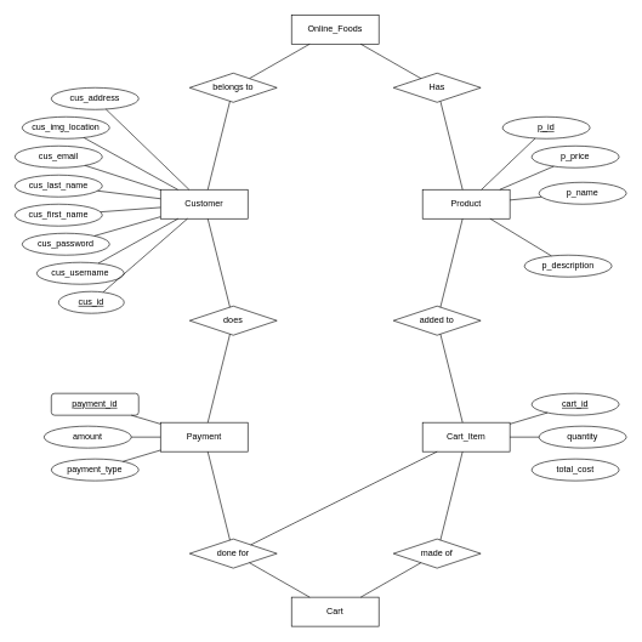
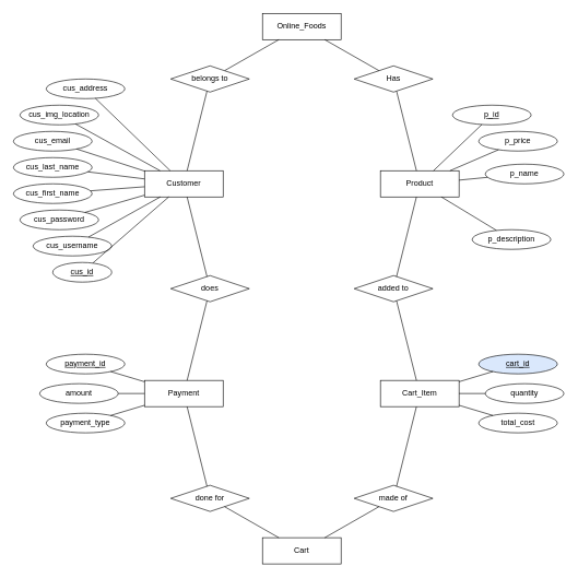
  <mxCell id="0" />
  <mxCell id="1" parent="0" />
  <mxCell id="2" style="edgeStyle=none;rounded=0;orthogonalLoop=1;jettySize=auto;html=1;shape=link;strokeColor=none;" parent="1" source="3" target="6" edge="1"><mxGeometry relative="1" as="geometry" /></mxCell>
  <mxCell id="3" value="Customer" style="rounded=0;whiteSpace=wrap;html=1;" parent="1" vertex="1"><mxGeometry x="220" y="260" width="120" height="40" as="geometry" /></mxCell>
  <mxCell id="4" value="cus_username" style="ellipse;whiteSpace=wrap;html=1;" parent="1" vertex="1"><mxGeometry x="50" y="360" width="120" height="30" as="geometry" /></mxCell>
  <mxCell id="5" value="cus_first_name" style="ellipse;whiteSpace=wrap;html=1;" parent="1" vertex="1"><mxGeometry y="280" width="120" height="30" as="geometry" x="20" /></mxCell>
  <mxCell id="6" value="cus_last_name" style="ellipse;whiteSpace=wrap;html=1;" parent="1" vertex="1"><mxGeometry y="240" width="120" height="30" as="geometry" x="20" /></mxCell>
  <mxCell id="7" value="cus_password" style="ellipse;whiteSpace=wrap;html=1;" parent="1" vertex="1"><mxGeometry x="30" y="320" width="120" height="30" as="geometry" /></mxCell>
  <mxCell id="8" value="cus_address" style="ellipse;whiteSpace=wrap;html=1;" parent="1" vertex="1"><mxGeometry x="70" y="120" width="120" height="30" as="geometry" /></mxCell>
  <mxCell id="9" value="cus_email" style="ellipse;whiteSpace=wrap;html=1;" parent="1" vertex="1"><mxGeometry y="200" width="120" height="30" as="geometry" x="20" /></mxCell>
  <mxCell id="10" value="" style="endArrow=none;html=1;" parent="1" source="3" target="4" edge="1"><mxGeometry width="50" height="50" relative="1" as="geometry"><mxPoint x="340" y="230" as="sourcePoint" /><mxPoint x="390" y="180" as="targetPoint" /></mxGeometry></mxCell>
  <mxCell id="11" value="" style="endArrow=none;html=1;" parent="1" source="3" target="7" edge="1"><mxGeometry width="50" height="50" relative="1" as="geometry"><mxPoint x="270" y="266.087" as="sourcePoint" /><mxPoint x="158.057" y="258.786" as="targetPoint" /></mxGeometry></mxCell>
  <mxCell id="12" value="" style="endArrow=none;html=1;" parent="1" source="3" target="5" edge="1"><mxGeometry width="50" height="50" relative="1" as="geometry"><mxPoint x="284.667" y="250" as="sourcePoint" /><mxPoint x="189.581" y="208.05" as="targetPoint" /></mxGeometry></mxCell>
  <mxCell id="13" value="" style="endArrow=none;html=1;" parent="1" source="3" target="6" edge="1"><mxGeometry width="50" height="50" relative="1" as="geometry"><mxPoint x="322.381" y="250" as="sourcePoint" /><mxPoint x="470" y="170" as="targetPoint" /></mxGeometry></mxCell>
  <mxCell id="14" value="" style="endArrow=none;html=1;" parent="1" source="3" target="8" edge="1"><mxGeometry width="50" height="50" relative="1" as="geometry"><mxPoint x="346.842" y="250" as="sourcePoint" /><mxPoint x="397.639" y="189.678" as="targetPoint" /></mxGeometry></mxCell>
  <mxCell id="15" value="" style="endArrow=none;html=1;" parent="1" source="3" target="9" edge="1"><mxGeometry width="50" height="50" relative="1" as="geometry"><mxPoint x="380" y="430" as="sourcePoint" /><mxPoint x="460.298" y="432.007" as="targetPoint" /></mxGeometry></mxCell>
  <mxCell id="16" value="does" style="rhombus;whiteSpace=wrap;html=1;" parent="1" vertex="1"><mxGeometry x="260" y="420" width="120" height="40" as="geometry" /></mxCell>
  <mxCell id="17" value="Payment" style="rounded=0;whiteSpace=wrap;html=1;" parent="1" vertex="1"><mxGeometry x="220" y="580" width="120" height="40" as="geometry" /></mxCell>
- <mxCell id="18" value="&lt;u&gt;payment_id&lt;/u&gt;" style="whiteSpace=wrap;html=1;rounded=1;" parent="1" vertex="1"><mxGeometry x="70" y="540" width="120" height="30" as="geometry" /></mxCell>
+ <mxCell id="18" value="&lt;u&gt;payment_id&lt;/u&gt;" style="ellipse;whiteSpace=wrap;html=1;" parent="1" vertex="1"><mxGeometry x="70" y="540" width="120" height="30" as="geometry" /></mxCell>
  <mxCell id="19" value="amount" style="ellipse;whiteSpace=wrap;html=1;" parent="1" vertex="1"><mxGeometry x="60" y="585" width="120" height="30" as="geometry" /></mxCell>
  <mxCell id="20" value="payment_type" style="ellipse;whiteSpace=wrap;html=1;" parent="1" vertex="1"><mxGeometry x="70" y="630" width="120" height="30" as="geometry" /></mxCell>
  <mxCell id="21" value="" style="endArrow=none;html=1;" parent="1" source="17" target="18" edge="1"><mxGeometry width="50" height="50" relative="1" as="geometry"><mxPoint x="270" y="434.587" as="sourcePoint" /><mxPoint x="158.057" y="427.286" as="targetPoint" /></mxGeometry></mxCell>
  <mxCell id="22" value="" style="endArrow=none;html=1;" parent="1" source="17" target="19" edge="1"><mxGeometry width="50" height="50" relative="1" as="geometry"><mxPoint x="255" y="603.5" as="sourcePoint" /><mxPoint x="173.004" y="583.96" as="targetPoint" /></mxGeometry></mxCell>
  <mxCell id="23" value="" style="endArrow=none;html=1;" parent="1" source="17" target="20" edge="1"><mxGeometry width="50" height="50" relative="1" as="geometry"><mxPoint x="255" y="616.878" as="sourcePoint" /><mxPoint x="189.652" y="615.112" as="targetPoint" /></mxGeometry></mxCell>
  <mxCell id="24" value="" style="endArrow=none;html=1;" parent="1" source="17" target="16" edge="1"><mxGeometry width="50" height="50" relative="1" as="geometry"><mxPoint x="255" y="603.905" as="sourcePoint" /><mxPoint x="173.004" y="583.96" as="targetPoint" /></mxGeometry></mxCell>
  <mxCell id="25" value="" style="endArrow=none;html=1;" parent="1" source="3" target="16" edge="1"><mxGeometry width="50" height="50" relative="1" as="geometry"><mxPoint x="316.25" y="448.5" as="sourcePoint" /><mxPoint x="340" y="508.5" as="targetPoint" /></mxGeometry></mxCell>
  <mxCell id="26" value="done for" style="rhombus;whiteSpace=wrap;html=1;" parent="1" vertex="1"><mxGeometry x="260" y="740" width="120" height="40" as="geometry" /></mxCell>
  <mxCell id="27" value="Cart" style="rounded=0;whiteSpace=wrap;html=1;" parent="1" vertex="1"><mxGeometry x="400" y="820" width="120" height="40" as="geometry" /></mxCell>
  <mxCell id="28" value="" style="endArrow=none;html=1;" parent="1" source="17" target="26" edge="1"><mxGeometry width="50" height="50" relative="1" as="geometry"><mxPoint x="345" y="430" as="sourcePoint" /><mxPoint x="345" y="370" as="targetPoint" /></mxGeometry></mxCell>
  <mxCell id="29" value="" style="endArrow=none;html=1;" parent="1" source="27" target="26" edge="1"><mxGeometry width="50" height="50" relative="1" as="geometry"><mxPoint x="374" y="705" as="sourcePoint" /><mxPoint x="370.984" y="765.328" as="targetPoint" /></mxGeometry></mxCell>
  <mxCell id="30" value="Cart_Item" style="rounded=0;whiteSpace=wrap;html=1;" parent="1" vertex="1"><mxGeometry x="580" y="580" width="120" height="40" as="geometry" /></mxCell>
  <mxCell id="31" value="made of" style="rhombus;whiteSpace=wrap;html=1;" parent="1" vertex="1"><mxGeometry x="540" y="740" width="120" height="40" as="geometry" /></mxCell>
  <mxCell id="32" value="" style="endArrow=none;html=1;" parent="1" source="27" target="31" edge="1"><mxGeometry width="50" height="50" relative="1" as="geometry"><mxPoint x="360" y="855" as="sourcePoint" /><mxPoint x="370" y="805" as="targetPoint" /></mxGeometry></mxCell>
  <mxCell id="33" value="" style="endArrow=none;html=1;" parent="1" source="30" target="31" edge="1"><mxGeometry width="50" height="50" relative="1" as="geometry"><mxPoint x="340" y="630" as="sourcePoint" /><mxPoint x="520" y="580" as="targetPoint" /></mxGeometry></mxCell>
  <mxCell id="34" value="quantity" style="ellipse;whiteSpace=wrap;html=1;" parent="1" vertex="1"><mxGeometry x="740" y="585" width="120" height="30" as="geometry" /></mxCell>
- <mxCell id="35" value="&lt;u&gt;cart_id&lt;/u&gt;" style="ellipse;whiteSpace=wrap;html=1;" parent="1" vertex="1"><mxGeometry x="730" y="540" width="120" height="30" as="geometry" /></mxCell>
+ <mxCell id="35" value="&lt;u&gt;cart_id&lt;/u&gt;" style="ellipse;whiteSpace=wrap;html=1;fillColor=#dae8fc;" parent="1" vertex="1"><mxGeometry x="730" y="540" width="120" height="30" as="geometry" /></mxCell>
  <mxCell id="36" value="total_cost" style="ellipse;whiteSpace=wrap;html=1;" parent="1" vertex="1"><mxGeometry x="730" y="630" width="120" height="30" as="geometry" /></mxCell>
  <mxCell id="37" value="" style="endArrow=none;html=1;" parent="1" source="30" target="34" edge="1"><mxGeometry width="50" height="50" relative="1" as="geometry"><mxPoint x="602.5" y="695" as="sourcePoint" /><mxPoint x="513.077" y="742.692" as="targetPoint" /></mxGeometry></mxCell>
  <mxCell id="38" value="" style="endArrow=none;html=1;" parent="1" source="30" target="35" edge="1"><mxGeometry width="50" height="50" relative="1" as="geometry"><mxPoint x="666.667" y="655" as="sourcePoint" /><mxPoint x="701.026" y="629.23" as="targetPoint" /></mxGeometry></mxCell>
- <mxCell id="39" value="" style="endArrow=none;html=1;" parent="1" source="30" target="26" edge="1"><mxGeometry width="50" height="50" relative="1" as="geometry"><mxPoint x="700" y="672.857" as="sourcePoint" /><mxPoint x="720.603" y="672.121" as="targetPoint" /></mxGeometry></mxCell>
+ <mxCell id="39" value="" style="endArrow=none;html=1;" parent="1" source="30" target="36" edge="1"><mxGeometry width="50" height="50" relative="1" as="geometry"><mxPoint x="700" y="672.857" as="sourcePoint" /><mxPoint x="720.603" y="672.121" as="targetPoint" /></mxGeometry></mxCell>
  <mxCell id="40" value="Product" style="rounded=0;whiteSpace=wrap;html=1;" parent="1" vertex="1"><mxGeometry x="580" y="260" width="120" height="40" as="geometry" /></mxCell>
  <mxCell id="41" value="p_id" style="ellipse;whiteSpace=wrap;html=1;fontStyle=4" parent="1" vertex="1"><mxGeometry x="690" y="160" width="120" height="30" as="geometry" /></mxCell>
  <mxCell id="42" value="p_price" style="ellipse;whiteSpace=wrap;html=1;" parent="1" vertex="1"><mxGeometry x="730" y="200" width="120" height="30" as="geometry" /></mxCell>
  <mxCell id="43" value="p_name" style="ellipse;whiteSpace=wrap;html=1;" parent="1" vertex="1"><mxGeometry x="740" y="250" width="120" height="30" as="geometry" /></mxCell>
  <mxCell id="44" value="p_description" style="ellipse;whiteSpace=wrap;html=1;" parent="1" vertex="1"><mxGeometry x="720" y="350" width="120" height="30" as="geometry" /></mxCell>
  <mxCell id="45" value="" style="endArrow=none;html=1;" parent="1" source="44" target="40" edge="1"><mxGeometry width="50" height="50" relative="1" as="geometry"><mxPoint x="856.501" y="330" as="sourcePoint" /><mxPoint x="890.686" y="304.202" as="targetPoint" /></mxGeometry></mxCell>
  <mxCell id="46" value="" style="endArrow=none;html=1;" parent="1" source="43" target="40" edge="1"><mxGeometry width="50" height="50" relative="1" as="geometry"><mxPoint x="998.61" y="180.986" as="sourcePoint" /><mxPoint x="950.769" y="150" as="targetPoint" /></mxGeometry></mxCell>
  <mxCell id="47" value="" style="endArrow=none;html=1;" parent="1" source="42" target="40" edge="1"><mxGeometry width="50" height="50" relative="1" as="geometry"><mxPoint x="1013.699" y="139.814" as="sourcePoint" /><mxPoint x="980" y="136" as="targetPoint" /></mxGeometry></mxCell>
  <mxCell id="48" value="" style="endArrow=none;html=1;" parent="1" source="41" target="40" edge="1"><mxGeometry width="50" height="50" relative="1" as="geometry"><mxPoint x="1014.902" y="78.625" as="sourcePoint" /><mxPoint x="956.923" y="110" as="targetPoint" /></mxGeometry></mxCell>
  <mxCell id="49" value="added to" style="rhombus;whiteSpace=wrap;html=1;" parent="1" vertex="1"><mxGeometry x="540" y="420" width="120" height="40" as="geometry" /></mxCell>
  <mxCell id="50" value="" style="endArrow=none;html=1;" parent="1" source="49" target="30" edge="1"><mxGeometry width="50" height="50" relative="1" as="geometry"><mxPoint x="696.501" y="490" as="sourcePoint" /><mxPoint x="730.686" y="464.202" as="targetPoint" /></mxGeometry></mxCell>
  <mxCell id="51" value="" style="endArrow=none;html=1;" parent="1" source="49" target="40" edge="1"><mxGeometry width="50" height="50" relative="1" as="geometry"><mxPoint x="860" y="320" as="sourcePoint" /><mxPoint x="765.866" y="435.534" as="targetPoint" /></mxGeometry></mxCell>
  <mxCell id="52" value="Online_Foods" style="rounded=0;whiteSpace=wrap;html=1;" parent="1" vertex="1"><mxGeometry x="400" y="20" width="120" height="40" as="geometry" /></mxCell>
  <mxCell id="53" value="" style="endArrow=none;html=1;" parent="1" source="40" target="55" edge="1"><mxGeometry width="50" height="50" relative="1" as="geometry"><mxPoint x="783.636" y="284.545" as="sourcePoint" /><mxPoint x="902.353" y="150" as="targetPoint" /></mxGeometry></mxCell>
  <mxCell id="54" value="" style="endArrow=none;html=1;" parent="1" source="57" target="52" edge="1"><mxGeometry width="50" height="50" relative="1" as="geometry"><mxPoint x="520" y="-10" as="sourcePoint" /><mxPoint x="680" y="-14.516" as="targetPoint" /></mxGeometry></mxCell>
  <mxCell id="55" value="Has" style="rhombus;whiteSpace=wrap;html=1;" parent="1" vertex="1"><mxGeometry x="540" y="100" width="120" height="40" as="geometry" /></mxCell>
  <mxCell id="56" value="" style="endArrow=none;html=1;" parent="1" source="52" target="55" edge="1"><mxGeometry width="50" height="50" relative="1" as="geometry"><mxPoint x="860" y="144.211" as="sourcePoint" /><mxPoint x="765.077" y="166.692" as="targetPoint" /></mxGeometry></mxCell>
  <mxCell id="57" value="belongs to" style="rhombus;whiteSpace=wrap;html=1;" parent="1" vertex="1"><mxGeometry x="260" y="100" width="120" height="40" as="geometry" /></mxCell>
  <mxCell id="58" value="" style="endArrow=none;html=1;" parent="1" source="57" target="3" edge="1"><mxGeometry width="50" height="50" relative="1" as="geometry"><mxPoint x="418.857" y="56.286" as="sourcePoint" /><mxPoint x="482.5" y="10" as="targetPoint" /></mxGeometry></mxCell>
  <mxCell id="59" value="&lt;u&gt;cus_id&lt;/u&gt;" style="ellipse;whiteSpace=wrap;html=1;" parent="1" vertex="1"><mxGeometry x="80" y="400" width="90" height="30" as="geometry" /></mxCell>
  <mxCell id="60" value="" style="endArrow=none;html=1;" parent="1" source="3" target="59" edge="1"><mxGeometry width="50" height="50" relative="1" as="geometry"><mxPoint x="254.226" y="310" as="sourcePoint" /><mxPoint x="144.553" y="371.313" as="targetPoint" /></mxGeometry></mxCell>
  <mxCell id="61" value="cus_img_location" style="ellipse;whiteSpace=wrap;html=1;" parent="1" vertex="1"><mxGeometry x="30" y="160" width="120" height="30" as="geometry" /></mxCell>
  <mxCell id="62" value="" style="endArrow=none;html=1;" parent="1" source="3" target="61" edge="1"><mxGeometry width="50" height="50" relative="1" as="geometry"><mxPoint x="269.314" y="270" as="sourcePoint" /><mxPoint x="155.046" y="159.521" as="targetPoint" /></mxGeometry></mxCell>
